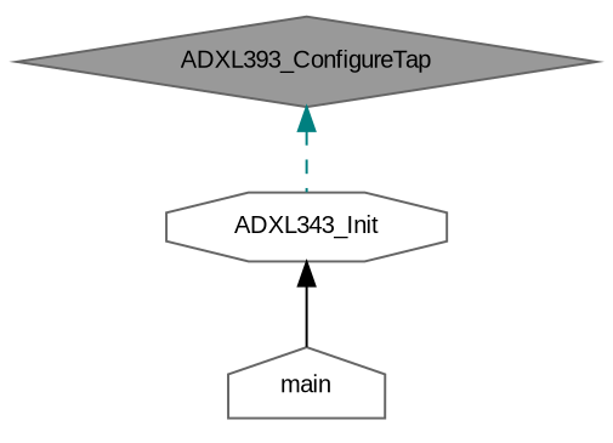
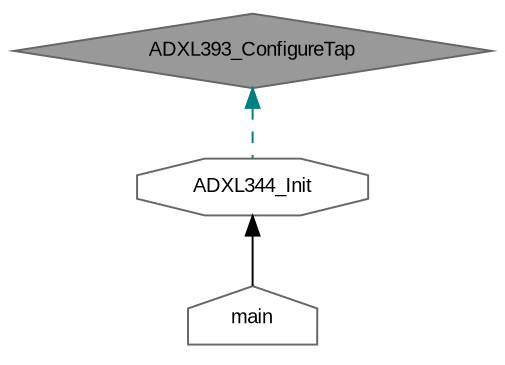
  digraph {
    fontname="Liberation Sans"
    rankdir=TB
    node [color=grey40 fillcolor=white fontname="Liberation Sans" fontsize=10 style=filled]
    edge [dir=back fontname="Liberation Sans" fontsize=10 labelfontname=Helvetica labelfontsize=10]
    n1 [color=gray40 fillcolor=grey60 fontcolor=black height=0.2 label=ADXL393_ConfigureTap shape=diamond width=0.4]
-   n2 [height=0.2 label=ADXL343_Init shape=octagon width=0.4]
+   n2 [height=0.2 label=ADXL344_Init shape=octagon width=0.4]
    n3 [height=0.2 label=main shape=house width=0.4]
    n1 -> n2 [color=teal style=dashed]
    n2 -> n3 [color=black style=solid]
  }
